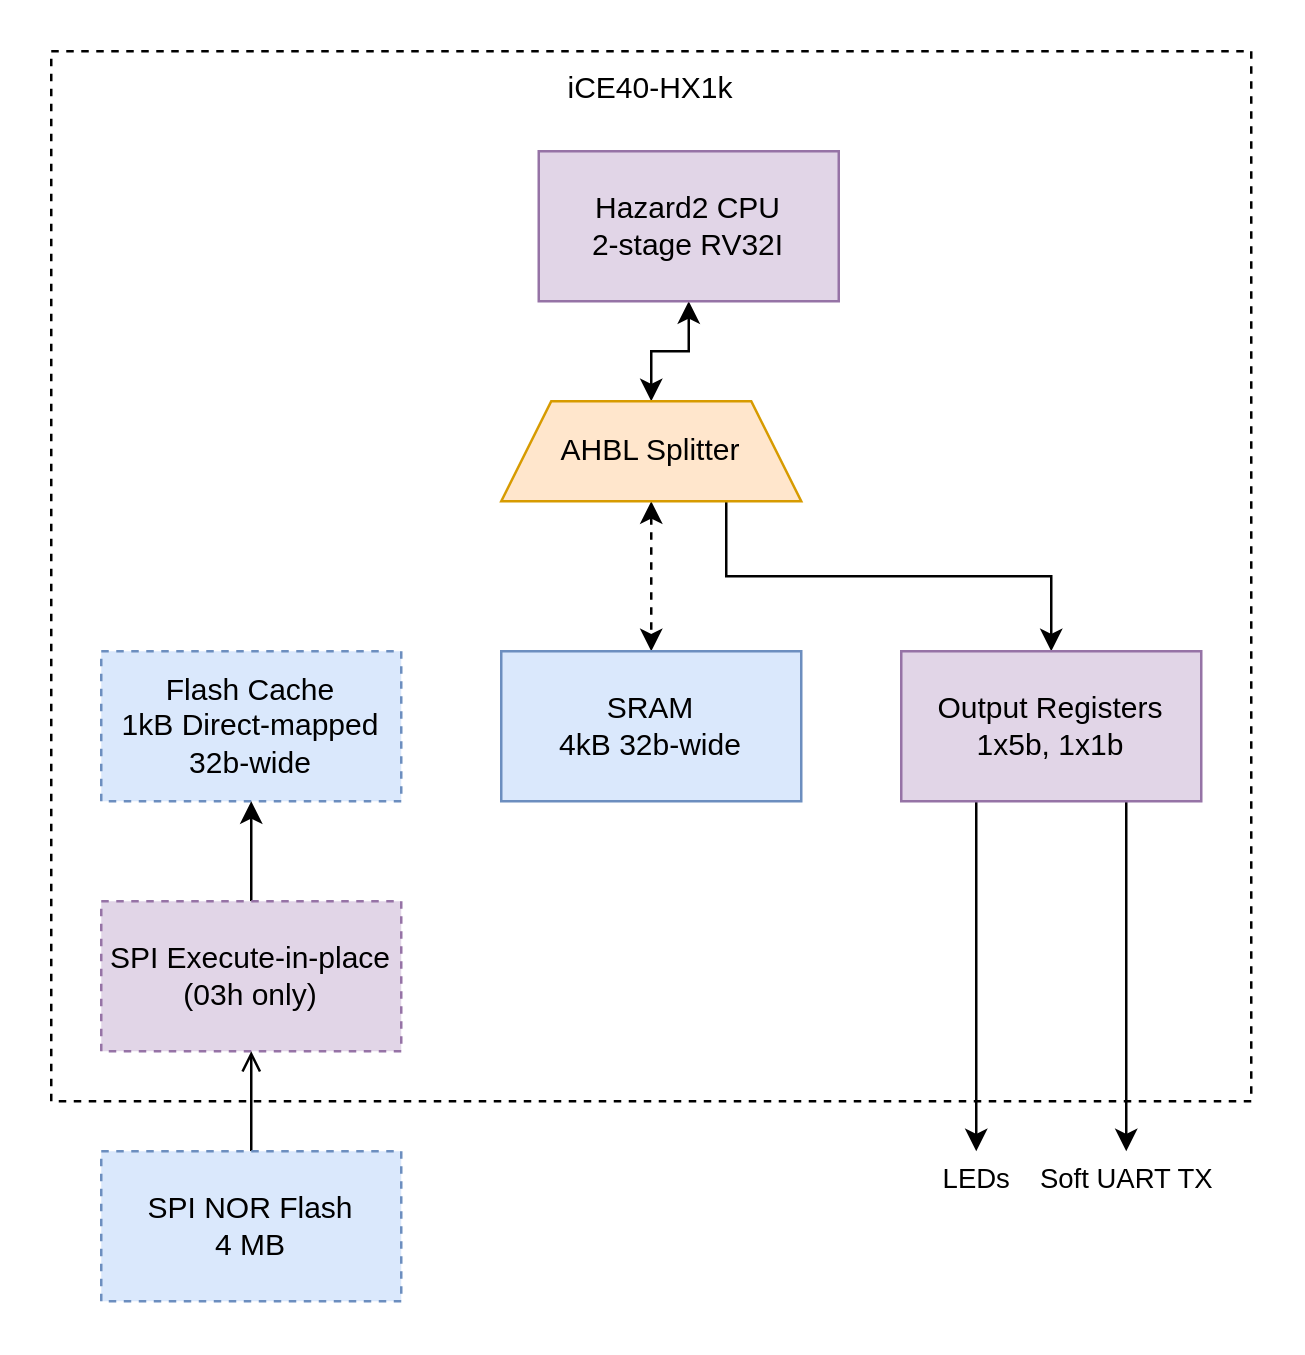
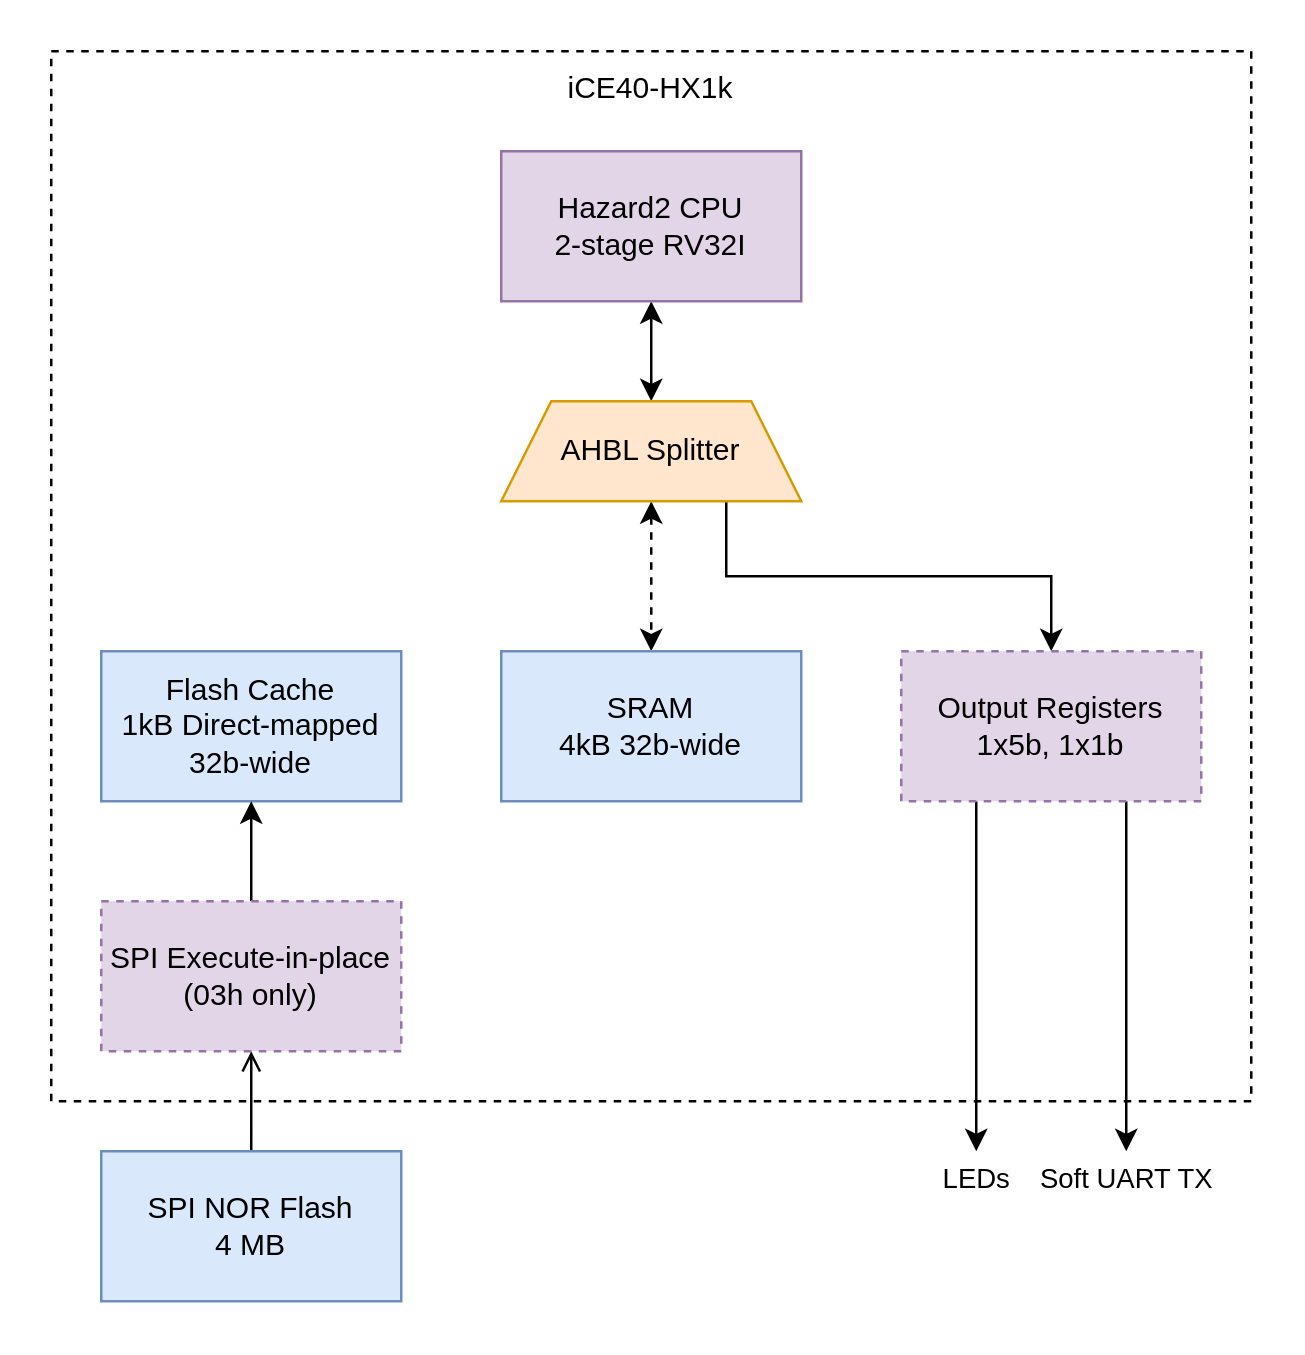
  <mxCell id="0" />
  <mxCell id="1" parent="0" />
  <mxCell id="2" value="" style="rounded=0;whiteSpace=wrap;html=1;dashed=1;fillColor=none;" vertex="1" parent="1"><mxGeometry x="20" y="20" width="480" height="420" as="geometry" /></mxCell>
  <mxCell id="3" style="edgeStyle=orthogonalEdgeStyle;rounded=0;orthogonalLoop=1;jettySize=auto;html=1;exitX=0.5;exitY=1;exitDx=0;exitDy=0;entryX=0.5;entryY=0;entryDx=0;entryDy=0;startArrow=classic;startFill=1;" parent="1" source="4" target="7" edge="1"><mxGeometry relative="1" as="geometry" /></mxCell>
- <mxCell id="4" value="&lt;div&gt;Hazard2 CPU&lt;/div&gt;2-stage RV32I" style="rounded=0;whiteSpace=wrap;html=1;fillColor=#e1d5e7;strokeColor=#9673a6;" parent="1" vertex="1"><mxGeometry x="215" y="60" width="120" height="60" as="geometry" /></mxCell>
+ <mxCell id="4" value="&lt;div&gt;Hazard2 CPU&lt;/div&gt;2-stage RV32I" style="rounded=0;whiteSpace=wrap;html=1;fillColor=#e1d5e7;strokeColor=#9673a6;" parent="1" vertex="1"><mxGeometry x="200" y="60" width="120" height="60" as="geometry" /></mxCell>
  <mxCell id="5" style="edgeStyle=orthogonalEdgeStyle;rounded=0;orthogonalLoop=1;jettySize=auto;html=1;exitX=0.5;exitY=1;exitDx=0;exitDy=0;entryX=0.5;entryY=0;entryDx=0;entryDy=0;startArrow=classic;startFill=1;dashed=1;" edge="1" parent="1" source="7" target="12"><mxGeometry relative="1" as="geometry" /></mxCell>
  <mxCell id="6" style="edgeStyle=orthogonalEdgeStyle;rounded=0;orthogonalLoop=1;jettySize=auto;html=1;exitX=0.75;exitY=1;exitDx=0;exitDy=0;" edge="1" parent="1" source="7" target="11"><mxGeometry relative="1" as="geometry" /></mxCell>
  <mxCell id="7" value="AHBL Splitter" style="shape=trapezoid;perimeter=trapezoidPerimeter;whiteSpace=wrap;html=1;fixedSize=1;fillColor=#ffe6cc;strokeColor=#d79b00;" parent="1" vertex="1"><mxGeometry x="200" y="160" width="120" height="40" as="geometry" /></mxCell>
- <mxCell id="8" value="&lt;div&gt;Flash Cache&lt;/div&gt;&lt;div&gt;1kB Direct-mapped&lt;/div&gt;&lt;div&gt;32b-wide&lt;br&gt;&lt;/div&gt;" style="rounded=0;whiteSpace=wrap;html=1;fillColor=#dae8fc;strokeColor=#6c8ebf;dashed=1;" parent="1" vertex="1"><mxGeometry x="40" y="260" width="120" height="60" as="geometry" /></mxCell>
+ <mxCell id="8" value="&lt;div&gt;Flash Cache&lt;/div&gt;&lt;div&gt;1kB Direct-mapped&lt;/div&gt;&lt;div&gt;32b-wide&lt;br&gt;&lt;/div&gt;" style="rounded=0;whiteSpace=wrap;html=1;fillColor=#dae8fc;strokeColor=#6c8ebf;" parent="1" vertex="1"><mxGeometry x="40" y="260" width="120" height="60" as="geometry" /></mxCell>
  <mxCell id="9" value="LEDs" style="edgeStyle=orthogonalEdgeStyle;rounded=0;orthogonalLoop=1;jettySize=auto;html=1;exitX=0.25;exitY=1;exitDx=0;exitDy=0;startArrow=none;startFill=0;" edge="1" parent="1" source="11"><mxGeometry x="1" y="10" relative="1" as="geometry"><mxPoint x="390" y="460" as="targetPoint" /><mxPoint x="-10" y="10" as="offset" /></mxGeometry></mxCell>
  <mxCell id="10" value="Soft UART TX" style="edgeStyle=orthogonalEdgeStyle;rounded=0;orthogonalLoop=1;jettySize=auto;html=1;exitX=0.75;exitY=1;exitDx=0;exitDy=0;startArrow=none;startFill=0;" edge="1" parent="1" source="11"><mxGeometry x="1" y="10" relative="1" as="geometry"><mxPoint x="450" y="460" as="targetPoint" /><mxPoint x="-10" y="10" as="offset" /></mxGeometry></mxCell>
- <mxCell id="11" value="&lt;div&gt;Output Registers&lt;/div&gt;&lt;div&gt;1x5b, 1x1b&lt;br&gt;&lt;/div&gt;" style="rounded=0;whiteSpace=wrap;html=1;fillColor=#e1d5e7;strokeColor=#9673a6;" parent="1" vertex="1"><mxGeometry x="360" y="260" width="120" height="60" as="geometry" /></mxCell>
+ <mxCell id="11" value="&lt;div&gt;Output Registers&lt;/div&gt;&lt;div&gt;1x5b, 1x1b&lt;br&gt;&lt;/div&gt;" style="rounded=0;whiteSpace=wrap;html=1;fillColor=#e1d5e7;strokeColor=#9673a6;dashed=1;" parent="1" vertex="1"><mxGeometry x="360" y="260" width="120" height="60" as="geometry" /></mxCell>
  <mxCell id="12" value="&lt;div&gt;SRAM&lt;/div&gt;&lt;div&gt;4kB 32b-wide&lt;br&gt;&lt;/div&gt;" style="rounded=0;whiteSpace=wrap;html=1;fillColor=#dae8fc;strokeColor=#6c8ebf;" vertex="1" parent="1"><mxGeometry x="200" y="260" width="120" height="60" as="geometry" /></mxCell>
  <mxCell id="13" style="edgeStyle=orthogonalEdgeStyle;rounded=0;orthogonalLoop=1;jettySize=auto;html=1;exitX=0.5;exitY=0;exitDx=0;exitDy=0;" edge="1" parent="1" source="14" target="8"><mxGeometry relative="1" as="geometry" /></mxCell>
  <mxCell id="14" value="&lt;div&gt;SPI Execute-in-place&lt;/div&gt;(03h only)" style="rounded=0;whiteSpace=wrap;html=1;fillColor=#e1d5e7;strokeColor=#9673a6;dashed=1;" vertex="1" parent="1"><mxGeometry x="40" y="360" width="120" height="60" as="geometry" /></mxCell>
  <mxCell id="15" style="edgeStyle=orthogonalEdgeStyle;rounded=0;orthogonalLoop=1;jettySize=auto;html=1;exitX=0.5;exitY=0;exitDx=0;exitDy=0;entryX=0.5;entryY=1;entryDx=0;entryDy=0;endArrow=open;" edge="1" parent="1" source="16" target="14"><mxGeometry relative="1" as="geometry" /></mxCell>
- <mxCell id="16" value="&lt;div&gt;SPI NOR Flash&lt;/div&gt;&lt;div&gt;4 MB&lt;br&gt;&lt;/div&gt;" style="rounded=0;whiteSpace=wrap;html=1;fillColor=#dae8fc;strokeColor=#6c8ebf;dashed=1;" vertex="1" parent="1"><mxGeometry x="40" y="460" width="120" height="60" as="geometry" /></mxCell>
+ <mxCell id="16" value="&lt;div&gt;SPI NOR Flash&lt;/div&gt;&lt;div&gt;4 MB&lt;br&gt;&lt;/div&gt;" style="rounded=0;whiteSpace=wrap;html=1;fillColor=#dae8fc;strokeColor=#6c8ebf;" vertex="1" parent="1"><mxGeometry x="40" y="460" width="120" height="60" as="geometry" /></mxCell>
  <mxCell id="17" value="iCE40-HX1k" style="text;html=1;strokeColor=none;fillColor=none;align=center;verticalAlign=middle;whiteSpace=wrap;rounded=0;dashed=1;" vertex="1" parent="1"><mxGeometry x="190" y="20" width="140" height="30" as="geometry" /></mxCell>
